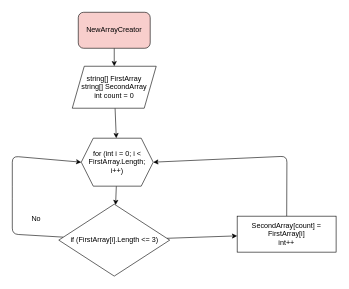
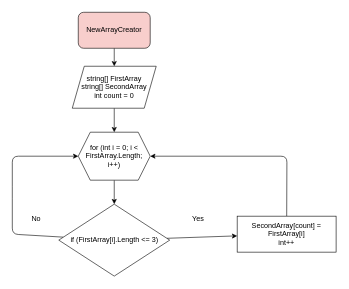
  <mxCell id="0" />
  <mxCell id="1" parent="0" />
  <mxCell id="2" value="" style="edgeStyle=none;html=1;" edge="1" parent="1" source="3" target="5"><mxGeometry relative="1" as="geometry" /></mxCell>
  <mxCell id="3" value="NewArrayCreator" style="rounded=1;whiteSpace=wrap;html=1;fillColor=#f8cecc;" vertex="1" parent="1"><mxGeometry x="130" y="20" width="120" height="60" as="geometry" /></mxCell>
  <mxCell id="4" value="" style="edgeStyle=none;html=1;" edge="1" parent="1" source="5" target="7"><mxGeometry relative="1" as="geometry" /></mxCell>
  <mxCell id="5" value="string[] FirstArray&lt;br&gt;string[] SecondArray&lt;br&gt;int count = 0" style="shape=parallelogram;perimeter=parallelogramPerimeter;whiteSpace=wrap;html=1;fixedSize=1;" vertex="1" parent="1"><mxGeometry x="120" y="110" width="140" height="70" as="geometry" /></mxCell>
  <mxCell id="6" value="" style="edgeStyle=none;html=1;" edge="1" parent="1" source="7" target="10"><mxGeometry relative="1" as="geometry" /></mxCell>
- <mxCell id="7" value="for (int i = 0; i &amp;lt; FirstArray.Length; i++)" style="shape=hexagon;perimeter=hexagonPerimeter2;whiteSpace=wrap;html=1;fixedSize=1;" vertex="1" parent="1"><mxGeometry x="135" y="230" width="120" height="80" as="geometry" /></mxCell>
+ <mxCell id="7" value="for (int i = 0; i &amp;lt; FirstArray.Length; i++)" style="shape=hexagon;perimeter=hexagonPerimeter2;whiteSpace=wrap;html=1;fixedSize=1;" vertex="1" parent="1"><mxGeometry x="130" y="220" width="120" height="80" as="geometry" /></mxCell>
  <mxCell id="8" value="" style="edgeStyle=none;html=1;" edge="1" parent="1" source="10" target="12"><mxGeometry relative="1" as="geometry" /></mxCell>
  <mxCell id="9" style="edgeStyle=none;html=1;entryX=0;entryY=0.5;entryDx=0;entryDy=0;" edge="1" parent="1" source="10" target="7"><mxGeometry relative="1" as="geometry"><mxPoint x="70" y="300" as="targetPoint" /><Array as="points"><mxPoint x="20" y="390" /><mxPoint x="20" y="320" /><mxPoint x="20" y="260" /></Array></mxGeometry></mxCell>
  <mxCell id="10" value="if (FirstArray[i].Length &amp;lt;= 3)" style="rhombus;whiteSpace=wrap;html=1;" vertex="1" parent="1"><mxGeometry x="97.5" y="340" width="185" height="120" as="geometry" /></mxCell>
  <mxCell id="11" style="edgeStyle=none;html=1;entryX=1;entryY=0.5;entryDx=0;entryDy=0;" edge="1" parent="1" source="12" target="7"><mxGeometry relative="1" as="geometry"><mxPoint x="280" y="270" as="targetPoint" /><Array as="points"><mxPoint x="478" y="260" /></Array></mxGeometry></mxCell>
  <mxCell id="12" value="SecondArray[count] = FirstArray[i]&lt;br&gt;int++" style="whiteSpace=wrap;html=1;" vertex="1" parent="1"><mxGeometry x="395" y="360" width="165" height="60" as="geometry" /></mxCell>
+ <mxCell id="13" value="Yes" style="text;strokeColor=none;align=center;fillColor=none;html=1;verticalAlign=middle;whiteSpace=wrap;rounded=0;" vertex="1" parent="1"><mxGeometry x="300" y="350" width="60" height="30" as="geometry" /></mxCell>
  <mxCell id="14" value="No" style="text;strokeColor=none;align=center;fillColor=none;html=1;verticalAlign=middle;whiteSpace=wrap;rounded=0;" vertex="1" parent="1"><mxGeometry x="30" y="350" width="60" height="30" as="geometry" /></mxCell>
